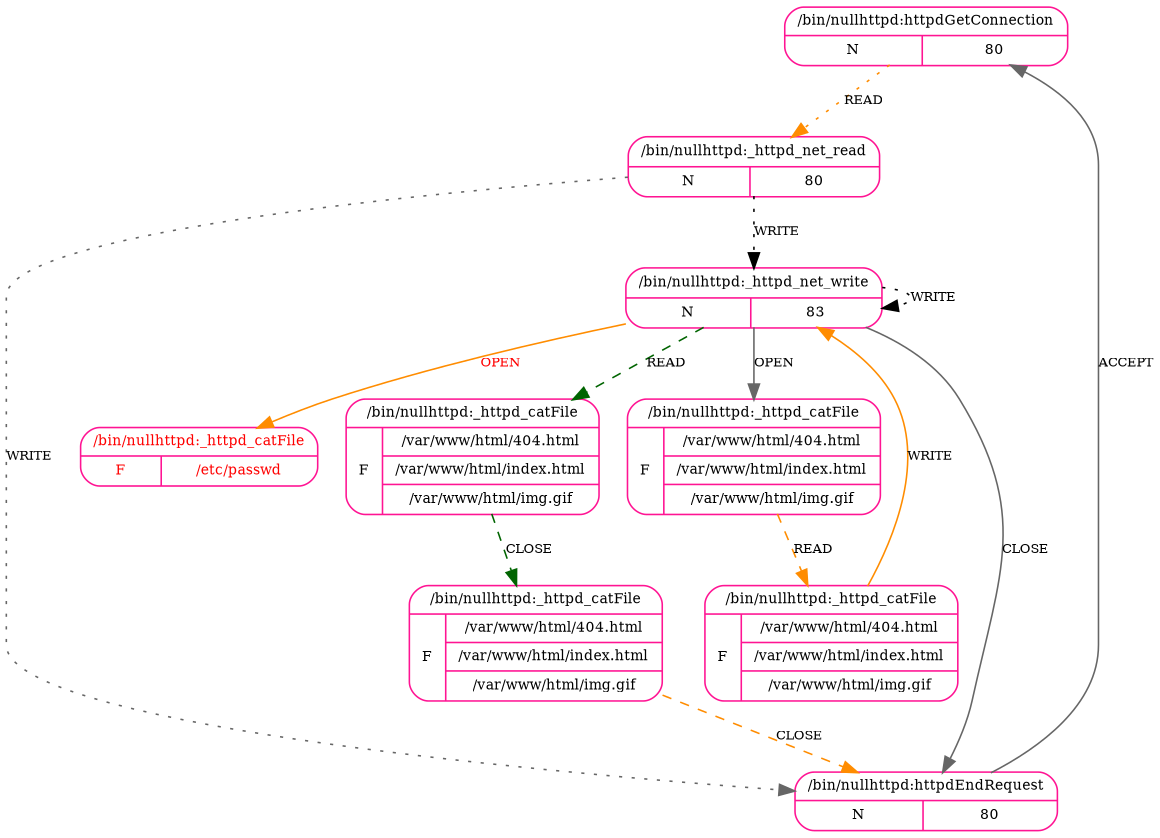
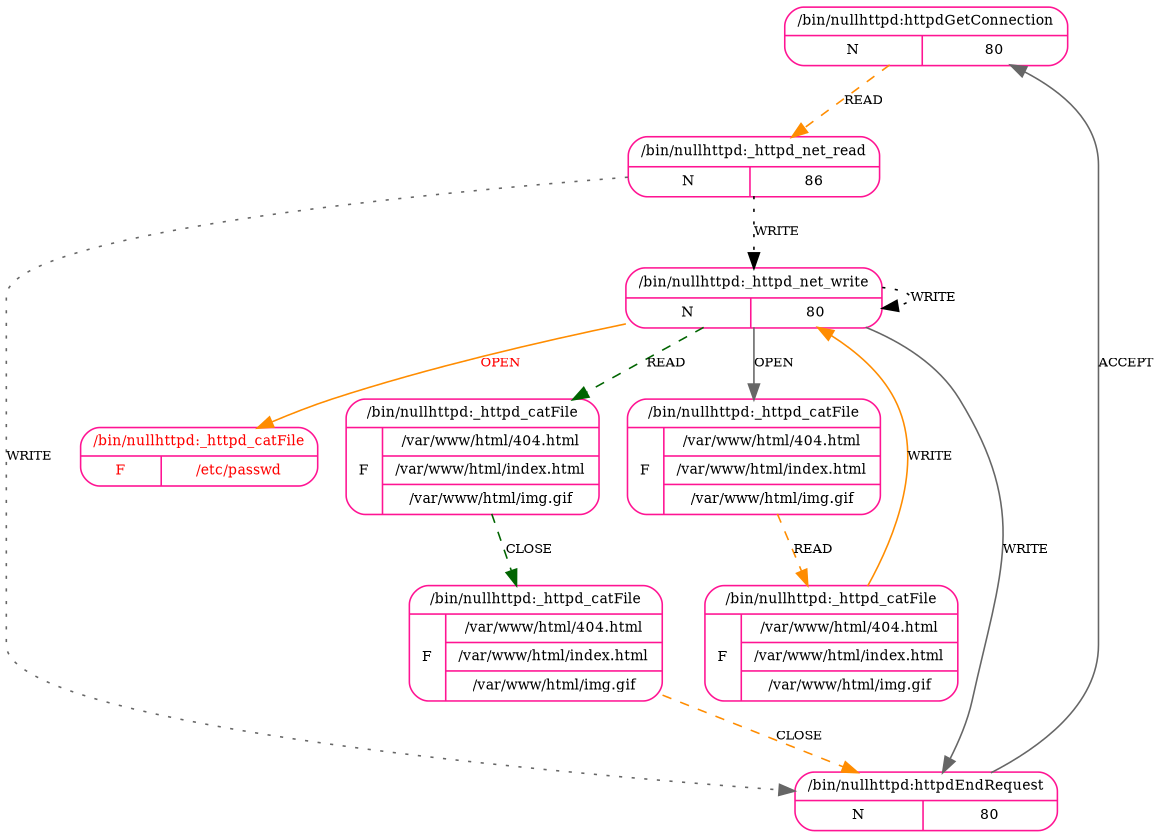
  digraph {
    node [color=deeppink fontsize=9 shape=Mrecord]
    edge [color=darkorange fontsize=8 style=solid]
    n1 [label="{{/bin/nullhttpd:httpdGetConnection}|{N|{80}}}"]
-   n2 [label="{{/bin/nullhttpd:_httpd_net_read}|{N|{80}}}"]
-   n3 [label="{{/bin/nullhttpd:_httpd_net_write}|{N|{83}}}"]
+   n2 [label="{{/bin/nullhttpd:_httpd_net_read}|{N|{86}}}"]
+   n3 [label="{{/bin/nullhttpd:_httpd_net_write}|{N|{80}}}"]
    n4 [label="{{/bin/nullhttpd:httpdEndRequest}|{N|{80}}}"]
    n5 [label="{{/bin/nullhttpd:_httpd_catFile}|{F|{{/var/www/html/404.html}|{/var/www/html/index.html}|{/var/www/html/img.gif}}}}"]
    n6 [fontcolor=red label="{{/bin/nullhttpd:_httpd_catFile}|{F|{/etc/passwd}}}"]
    n7 [label="{{/bin/nullhttpd:_httpd_catFile}|{F|{{/var/www/html/404.html}|{/var/www/html/index.html}|{/var/www/html/img.gif}}}}"]
    n8 [label="{{/bin/nullhttpd:_httpd_catFile}|{F|{{/var/www/html/404.html}|{/var/www/html/index.html}|{/var/www/html/img.gif}}}}"]
    n9 [label="{{/bin/nullhttpd:_httpd_catFile}|{F|{{/var/www/html/404.html}|{/var/www/html/index.html}|{/var/www/html/img.gif}}}}"]
-   n1 -> n2 [label=READ style=dotted]
+   n1 -> n2 [label=READ style=dashed]
    n2 -> n3 [color=black label=WRITE style=dotted]
    n2 -> n4 [color=gray40 label=WRITE style=dotted]
    n3 -> n3 [color=black label=WRITE style=dotted]
-   n3 -> n4 [color=gray40 label=CLOSE]
+   n3 -> n4 [color=gray40 label=WRITE]
    n3 -> n5 [color=gray40 label=OPEN]
    n3 -> n6 [fontcolor=red label=OPEN]
    n3 -> n7 [color=darkgreen label=READ style=dashed]
    n4 -> n1 [color=gray40 label=ACCEPT]
    n5 -> n8 [label=READ style=dashed]
    n7 -> n9 [color=darkgreen label=CLOSE style=dashed]
    n8 -> n3 [label=WRITE]
    n9 -> n4 [label=CLOSE style=dashed]
  }
